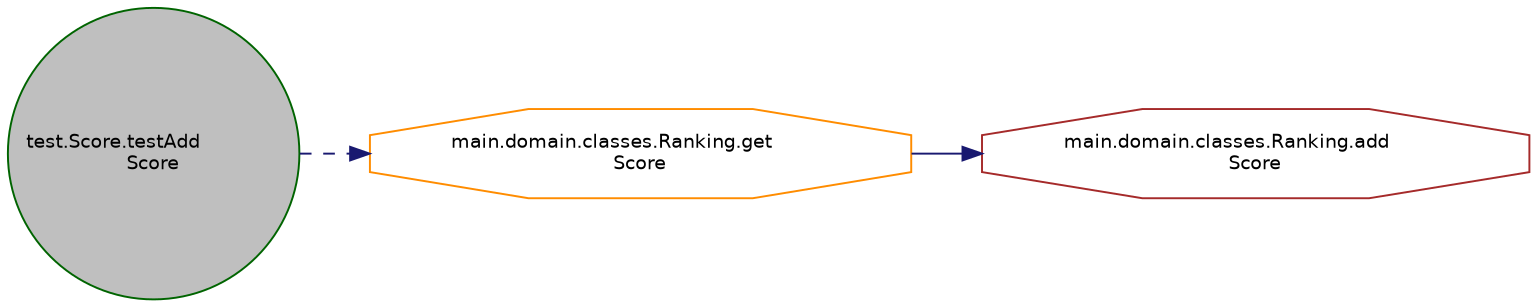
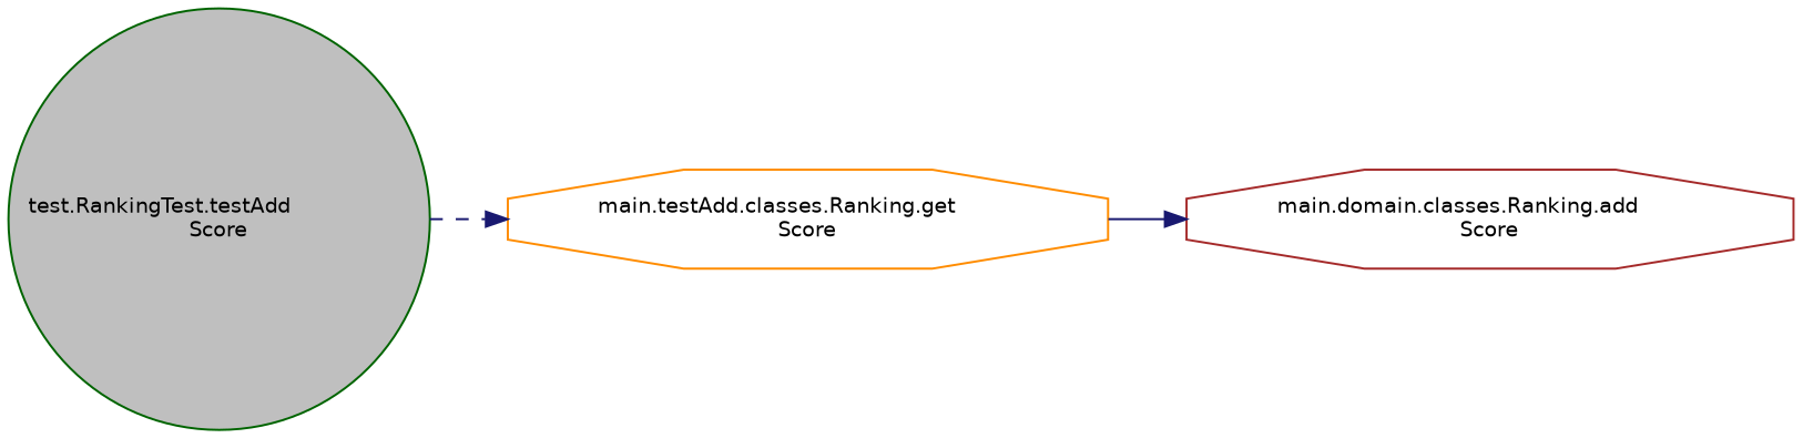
  digraph {
    rankdir=LR
    node [fillcolor=white fontname=Helvetica fontsize=10 shape=octagon style=filled]
    edge [color=midnightblue fontname=Helvetica fontsize=10 labelfontname=Helvetica labelfontsize=10]
-   n1 [color=darkgreen fillcolor=grey75 fontcolor=black height=0.2 label="test.Score.testAdd\lScore" shape=circle width=0.4]
-   n2 [color=darkorange height=0.2 label="main.domain.classes.Ranking.get\lScore" width=0.4]
+   n1 [color=darkgreen fillcolor=grey75 fontcolor=black height=0.2 label="test.RankingTest.testAdd\lScore" shape=circle width=0.4]
+   n2 [color=darkorange height=0.2 label="main.testAdd.classes.Ranking.get\lScore" width=0.4]
    n3 [color=brown height=0.2 label="main.domain.classes.Ranking.add\lScore" width=0.4]
    n1 -> n2 [style=dashed]
    n2 -> n3 [style=solid]
  }
